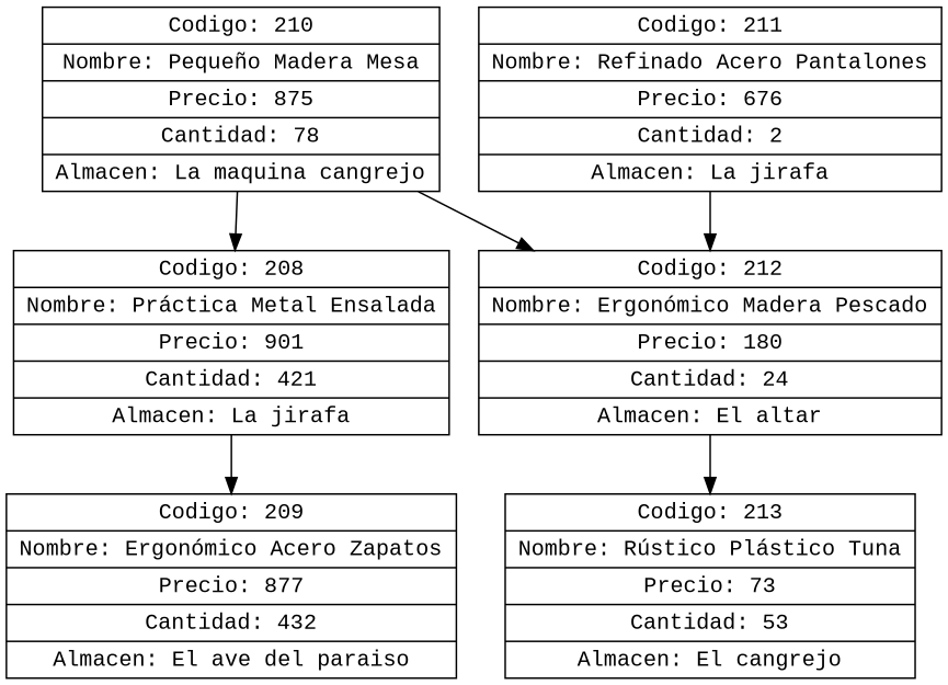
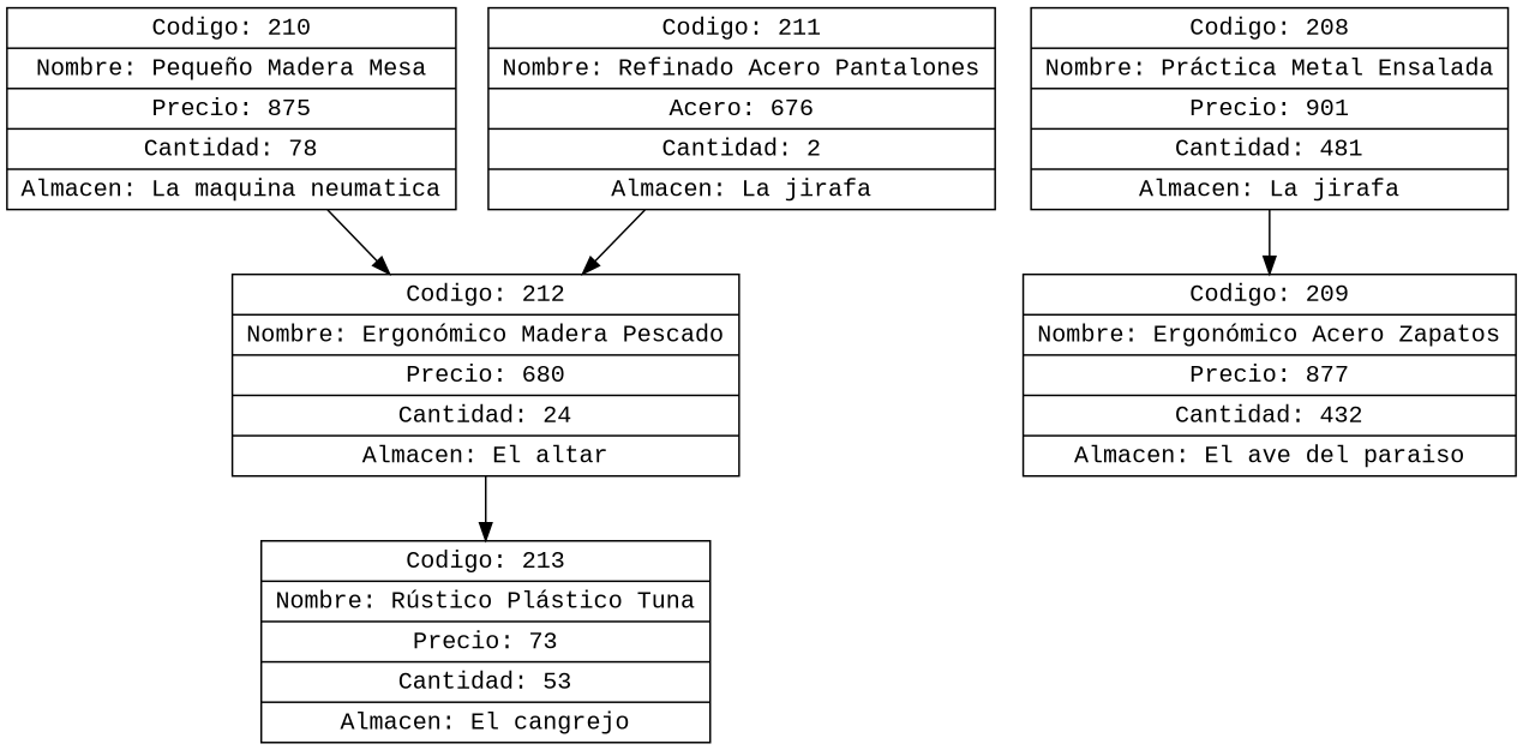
  digraph {
    fontname="Liberation Mono"
    node [fontname="Liberation Mono" shape=record]
    edge [fontname="Liberation Mono"]
-   n1 [label="{ Codigo: 210 | Nombre: Pequeño Madera Mesa | Precio: 875 | Cantidad: 78 | Almacen: La maquina cangrejo}"]
-   n2 [label="{ Codigo: 208 | Nombre: Práctica Metal Ensalada | Precio: 901 | Cantidad: 421 | Almacen: La jirafa}"]
-   n3 [label="{ Codigo: 212 | Nombre: Ergonómico Madera Pescado | Precio: 180 | Cantidad: 24 | Almacen: El altar}"]
+   n1 [label="{ Codigo: 210 | Nombre: Pequeño Madera Mesa | Precio: 875 | Cantidad: 78 | Almacen: La maquina neumatica}"]
+   n2 [label="{ Codigo: 208 | Nombre: Práctica Metal Ensalada | Precio: 901 | Cantidad: 481 | Almacen: La jirafa}"]
+   n3 [label="{ Codigo: 212 | Nombre: Ergonómico Madera Pescado | Precio: 680 | Cantidad: 24 | Almacen: El altar}"]
    n4 [label="{ Codigo: 209 | Nombre: Ergonómico Acero Zapatos | Precio: 877 | Cantidad: 432 | Almacen: El ave del paraiso}"]
    n5 [label="{ Codigo: 213 | Nombre: Rústico Plástico Tuna | Precio: 73 | Cantidad: 53 | Almacen: El cangrejo}"]
-   n6 [label="{ Codigo: 211 | Nombre: Refinado Acero Pantalones | Precio: 676 | Cantidad: 2 | Almacen: La jirafa}"]
-   n1 -> n2
+   n6 [label="{ Codigo: 211 | Nombre: Refinado Acero Pantalones | Acero: 676 | Cantidad: 2 | Almacen: La jirafa}"]
    n1 -> n3
    n2 -> n4
    n3 -> n5
    n6 -> n3
  }
